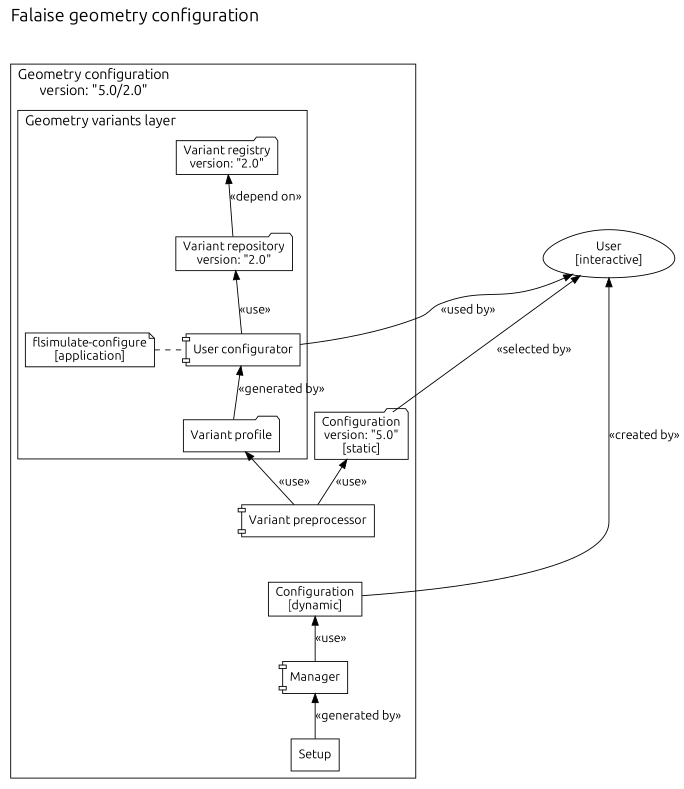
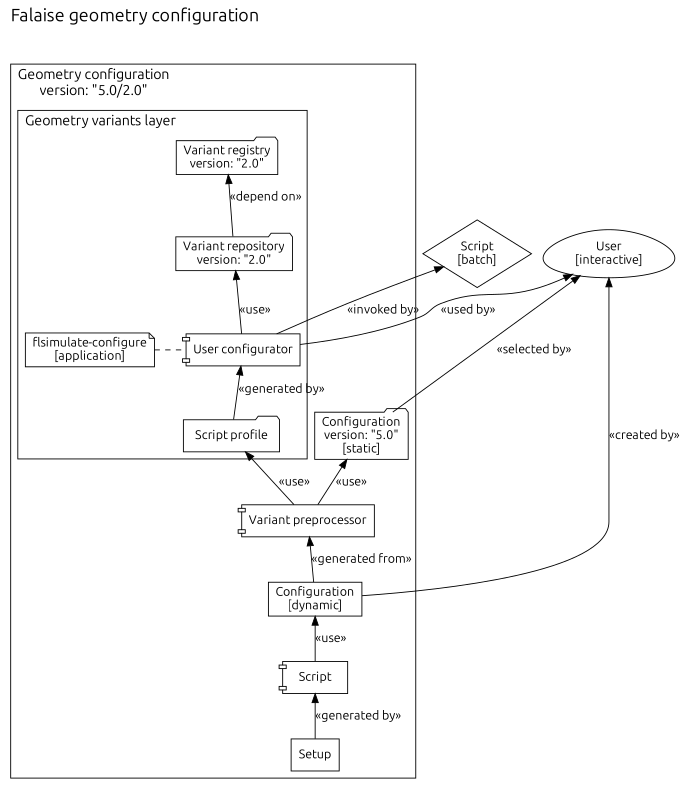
  digraph {
    fontname=Ubuntu
    fontsize=20
    label="Falaise geometry configuration"
    labeljust=l
    labelloc=t
    rankdir=BT
    node [fontname=Ubuntu shape=folder]
    edge [fontname=Ubuntu]
    n1 [label="User configurator" shape=component]
    n2 [label="flsimulate-configure\n[application]" shape=note]
    n3 [label="Variant registry\nversion: \"2.0\""]
    n4 [label="Variant repository\nversion: \"2.0\""]
-   n5 [label="Variant profile"]
+   n5 [label="Script profile"]
    n6 [label="Configuration\nversion: \"5.0\"\n[static]"]
    n7 [label="Configuration\n[dynamic]" shape=box]
    n8 [label="Variant preprocessor" shape=component]
-   n9 [label=Manager shape=component]
+   n9 [label=Script shape=component]
    n10 [label=Setup shape=box]
    n11 [label="User\n[interactive]" shape=egg]
+   n12 [label="Script\n[batch]" shape=diamond]
    subgraph sub_1 {
      fontsize=16
      n11
+     n12
      subgraph cluster_2 {
        fontsize=16
        label="Geometry configuration\nversion: \"5.0/2.0\""
        labelloc=b
        n6
        n7
        n8
        n9
        n10
        subgraph cluster_3 {
          fontsize=16
          label="Geometry variants layer"
          labelloc=b
          n3
          n4
          n5
          subgraph sub_4 {
            fontsize=16
            label="Geometry variants layer"
            labelloc=b
            rank=same
            n1
            n2
          }
        }
      }
    }
    n1 -> n4 [label="&laquo;use&raquo;"]
    n1 -> n11 [label="&laquo;used by&raquo;"]
+   n1 -> n12 [label="&laquo;invoked by&raquo;"]
    n2 -> n1 [dir=none style=dashed]
    n4 -> n3 [label="&laquo;depend on&raquo;"]
    n5 -> n1 [label="&laquo;generated by&raquo;"]
    n6 -> n11 [label="&laquo;selected by&raquo;"]
+   n7 -> n8 [label="&laquo;generated from&raquo;"]
    n7 -> n11 [label="&laquo;created by&raquo;"]
    n8 -> n5 [label="&laquo;use&raquo;"]
    n8 -> n6 [label="&laquo;use&raquo;"]
    n9 -> n7 [label="&laquo;use&raquo;"]
    n10 -> n9 [label="&laquo;generated by&raquo;"]
  }
